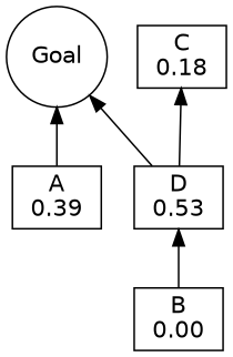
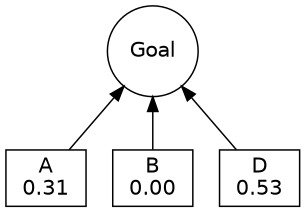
  digraph {
    rankdir=BT
    node [fontname=Helvetica shape=box]
    Goal [shape=circle]
-   n2 [label="A\n0.39"]
+   n2 [label="A\n0.31"]
    n3 [label="B\n0.00"]
-   n4 [label="C\n0.18"]
    n5 [label="D\n0.53"]
    n2 -> Goal
-   n3 -> n5
+   n3 -> Goal
    n5 -> Goal
-   n5 -> n4
  }
